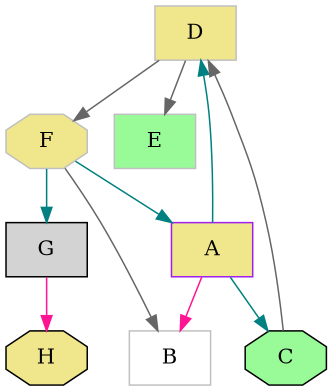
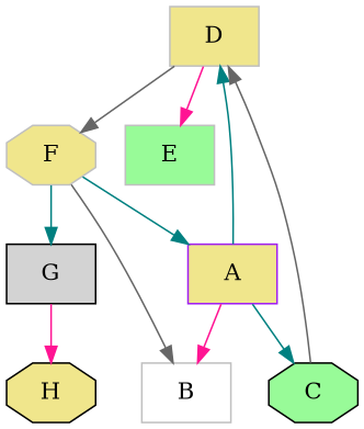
  digraph {
    node [color=gray fillcolor=khaki shape=box style=filled]
    edge [color=teal]
    n1 [label=D]
    n2 [label=F shape=octagon]
    n3 [fillcolor=palegreen label=E]
    n4 [color=purple label=A]
    n5 [fillcolor=lightgrey label=G color=""]
    n6 [fillcolor=white label=B]
    n7 [color=black fillcolor=palegreen label=C shape=octagon]
    n8 [label=H shape=octagon color=""]
    n1 -> n2 [color=gray40]
-   n1 -> n3 [color=gray40]
+   n1 -> n3 [color=deeppink]
    n2 -> n4
    n2 -> n5
    n2 -> n6 [color=gray40]
    n4 -> n1
    n4 -> n6 [color=deeppink]
    n4 -> n7
    n5 -> n8 [color=deeppink]
    n7 -> n1 [color=gray40]
  }
